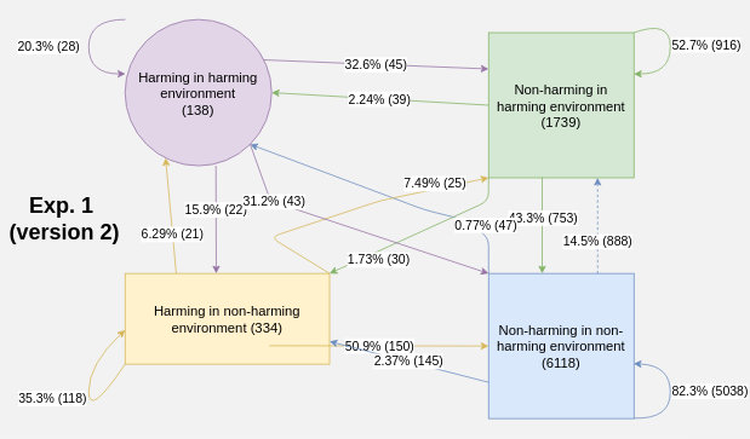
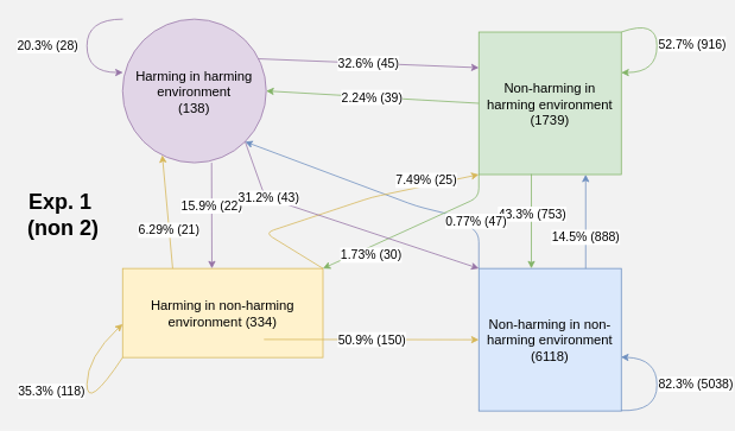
  <mxCell id="0" />
  <mxCell id="1" parent="0" />
  <mxCell id="2" value="" style="group" parent="1" vertex="1" connectable="0"><mxGeometry x="97" y="20.52" width="640" height="441.48" as="geometry" /></mxCell>
  <mxCell id="3" value="&lt;font style=&quot;font-size: 15px;&quot;&gt;Harming in harming environment &lt;br&gt;(138)&lt;/font&gt;" style="ellipse;whiteSpace=wrap;html=1;aspect=fixed;fillColor=#e1d5e7;strokeColor=#9673a6;" parent="2" vertex="1"><mxGeometry x="40" y="0.48" width="161.26" height="161.26" as="geometry" /></mxCell>
  <mxCell id="4" value="&lt;font style=&quot;font-size: 15px;&quot;&gt;Non-harming in harming environment (1739)&lt;/font&gt;" style="whiteSpace=wrap;html=1;aspect=fixed;fillColor=#d5e8d4;strokeColor=#82b366;" parent="2" vertex="1"><mxGeometry x="440" y="15" width="160" height="160" as="geometry" /></mxCell>
  <mxCell id="5" value="&lt;font style=&quot;font-size: 15px;&quot;&gt;Non-harming in non-harming environment (6118)&lt;/font&gt;" style="whiteSpace=wrap;html=1;aspect=fixed;fillColor=#dae8fc;strokeColor=#6c8ebf;" parent="2" vertex="1"><mxGeometry x="440" y="280.48" width="160" height="160" as="geometry" /></mxCell>
  <mxCell id="6" value="&lt;font style=&quot;font-size: 15px;&quot;&gt;Harming in non-harming environment (334)&lt;/font&gt;" style="whiteSpace=wrap;html=1;aspect=fixed;fillColor=#fff2cc;strokeColor=#d6b656;" parent="2" vertex="1"><mxGeometry x="40" y="280.48" width="225" height="100" as="geometry" /></mxCell>
  <mxCell id="7" value="&lt;span style=&quot;font-size: 14px;&quot;&gt;50.9% (150)&lt;/span&gt;" style="endArrow=classic;html=1;rounded=0;exitX=1;exitY=0.25;exitDx=0;exitDy=0;entryX=0;entryY=0.25;entryDx=0;entryDy=0;fillColor=#fff2cc;strokeColor=#d6b656;" parent="2" edge="1"><mxGeometry width="50" height="50" relative="1" as="geometry"><mxPoint x="198.74" y="360.165" as="sourcePoint" /><mxPoint x="440" y="360.48" as="targetPoint" /></mxGeometry></mxCell>
- <mxCell id="8" value="&lt;font style=&quot;font-size: 14px;&quot;&gt;2.37% (145)&lt;/font&gt;" style="endArrow=classic;html=1;rounded=0;exitX=0;exitY=0.75;exitDx=0;exitDy=0;entryX=1;entryY=0.75;entryDx=0;entryDy=0;fillColor=#dae8fc;strokeColor=#6c8ebf;" parent="2" source="5" target="6" edge="1"><mxGeometry x="0.003" width="50" height="50" relative="1" as="geometry"><mxPoint x="306.087" y="300.48" as="sourcePoint" /><mxPoint x="375.652" y="225.48" as="targetPoint" /><mxPoint as="offset" /></mxGeometry></mxCell>
  <mxCell id="9" value="&lt;span style=&quot;font-size: 14px;&quot;&gt;32.6% (45)&lt;/span&gt;" style="endArrow=classic;html=1;rounded=0;exitX=1;exitY=0.25;exitDx=0;exitDy=0;entryX=0;entryY=0.25;entryDx=0;entryDy=0;fillColor=#e1d5e7;strokeColor=#9673a6;" parent="2" source="3" target="4" edge="1"><mxGeometry x="-0.003" width="50" height="50" relative="1" as="geometry"><mxPoint x="197.948" y="59.923" as="sourcePoint" /><mxPoint x="440" y="59.48" as="targetPoint" /><mxPoint as="offset" /></mxGeometry></mxCell>
  <mxCell id="10" value="&lt;font style=&quot;font-size: 14px;&quot;&gt;2.24% (39)&lt;/font&gt;" style="endArrow=classic;html=1;rounded=0;exitX=0;exitY=0.5;exitDx=0;exitDy=0;entryX=1;entryY=0.5;entryDx=0;entryDy=0;fillColor=#d5e8d4;strokeColor=#82b366;" parent="2" source="4" target="3" edge="1"><mxGeometry width="50" height="50" relative="1" as="geometry"><mxPoint x="431.304" y="108.871" as="sourcePoint" /><mxPoint x="201.26" y="111.12" as="targetPoint" /></mxGeometry></mxCell>
  <mxCell id="11" value="&lt;font style=&quot;font-size: 14px;&quot;&gt;6.29% (21)&lt;/font&gt;" style="endArrow=classic;html=1;rounded=0;exitX=0.25;exitY=0;exitDx=0;exitDy=0;entryX=0.25;entryY=1;entryDx=0;entryDy=0;fillColor=#fff2cc;strokeColor=#d6b656;" parent="2" source="6" target="3" edge="1"><mxGeometry x="-0.326" width="50" height="50" relative="1" as="geometry"><mxPoint x="306.087" y="300.48" as="sourcePoint" /><mxPoint x="97.391" y="165.48" as="targetPoint" /><mxPoint as="offset" /></mxGeometry></mxCell>
- <mxCell id="12" value="&lt;font style=&quot;font-size: 14px;&quot;&gt;14.5% (888)&lt;/font&gt;" style="endArrow=classic;html=1;rounded=0;exitX=0.75;exitY=0;exitDx=0;exitDy=0;entryX=0.75;entryY=1;entryDx=0;entryDy=0;fillColor=#dae8fc;strokeColor=#6c8ebf;dashed=1;" parent="2" source="5" target="4" edge="1"><mxGeometry x="-0.336" width="50" height="50" relative="1" as="geometry"><mxPoint x="556.522" y="300.48" as="sourcePoint" /><mxPoint x="556.522" y="180.48" as="targetPoint" /><mxPoint as="offset" /></mxGeometry></mxCell>
+ <mxCell id="12" value="&lt;font style=&quot;font-size: 14px;&quot;&gt;14.5% (888)&lt;/font&gt;" style="endArrow=classic;html=1;rounded=0;exitX=0.75;exitY=0;exitDx=0;exitDy=0;entryX=0.75;entryY=1;entryDx=0;entryDy=0;fillColor=#dae8fc;strokeColor=#6c8ebf;" parent="2" source="5" target="4" edge="1"><mxGeometry x="-0.336" width="50" height="50" relative="1" as="geometry"><mxPoint x="556.522" y="300.48" as="sourcePoint" /><mxPoint x="556.522" y="180.48" as="targetPoint" /><mxPoint as="offset" /></mxGeometry></mxCell>
  <mxCell id="13" value="&lt;font style=&quot;font-size: 14px;&quot;&gt;43.3% (753)&lt;/font&gt;" style="endArrow=classic;html=1;rounded=0;exitX=0.369;exitY=0.997;exitDx=0;exitDy=0;entryX=0.5;entryY=0;entryDx=0;entryDy=0;exitPerimeter=0;fillColor=#d5e8d4;strokeColor=#82b366;" parent="2" source="4" edge="1"><mxGeometry x="-0.157" y="1" width="50" height="50" relative="1" as="geometry"><mxPoint x="499" y="160" as="sourcePoint" /><mxPoint x="499" y="280.48" as="targetPoint" /><mxPoint as="offset" /></mxGeometry></mxCell>
  <mxCell id="14" value="&lt;font style=&quot;font-size: 14px;&quot;&gt;15.9% (22)&lt;/font&gt;" style="endArrow=classic;html=1;rounded=0;entryX=0.75;entryY=0;entryDx=0;entryDy=0;exitX=0.75;exitY=1;exitDx=0;exitDy=0;fillColor=#e1d5e7;strokeColor=#9673a6;" parent="2" edge="1"><mxGeometry x="-0.179" width="50" height="50" relative="1" as="geometry"><mxPoint x="139.945" y="161.74" as="sourcePoint" /><mxPoint x="140.305" y="280.48" as="targetPoint" /><mxPoint as="offset" /></mxGeometry></mxCell>
  <mxCell id="15" value="0.77% (47)" style="endArrow=classic;html=1;fontSize=14;exitX=0;exitY=0;exitDx=0;exitDy=0;entryX=1;entryY=1;entryDx=0;entryDy=0;fillColor=#dae8fc;strokeColor=#6c8ebf;rounded=1;fontColor=#000000;" parent="2" source="5" target="3" edge="1"><mxGeometry x="-0.692" y="-9" width="50" height="50" relative="1" as="geometry"><mxPoint x="306.087" y="255.48" as="sourcePoint" /><mxPoint x="375.652" y="180.48" as="targetPoint" /><Array as="points"><mxPoint x="440" y="240.48" /><mxPoint x="410" y="220.48" /><mxPoint x="370" y="210.48" /></Array><mxPoint as="offset" /></mxGeometry></mxCell>
  <mxCell id="16" value="1.73% (30)" style="endArrow=classic;html=1;fontSize=14;exitX=0;exitY=1;exitDx=0;exitDy=0;entryX=1;entryY=0;entryDx=0;entryDy=0;fillColor=#d5e8d4;strokeColor=#82b366;rounded=1;" parent="2" source="4" target="6" edge="1"><mxGeometry x="0.495" y="9" width="50" height="50" relative="1" as="geometry"><mxPoint x="306.087" y="255.48" as="sourcePoint" /><mxPoint x="375.652" y="180.48" as="targetPoint" /><Array as="points"><mxPoint x="440" y="200.48" /></Array><mxPoint as="offset" /></mxGeometry></mxCell>
  <mxCell id="17" value="&lt;font style=&quot;font-size: 14px;&quot;&gt;35.3% (118)&lt;/font&gt;" style="curved=1;endArrow=classic;html=1;rounded=0;labelPosition=right;verticalLabelPosition=middle;align=left;verticalAlign=middle;entryX=0;entryY=0.624;entryDx=0;entryDy=0;entryPerimeter=0;exitX=0;exitY=1;exitDx=0;exitDy=0;fillColor=#fff2cc;strokeColor=#d6b656;" parent="2" source="6" target="6" edge="1"><mxGeometry x="0.0" y="79" width="50" height="50" relative="1" as="geometry"><mxPoint x="42" y="457.48" as="sourcePoint" /><mxPoint x="41.739" y="404.88" as="targetPoint" /><Array as="points"><mxPoint y="440.48" /><mxPoint y="380.48" /></Array><mxPoint as="offset" /></mxGeometry></mxCell>
  <mxCell id="18" value="&lt;font style=&quot;font-size: 14px;&quot;&gt;82.3% (5038)&lt;/font&gt;" style="curved=1;endArrow=classic;html=1;rounded=0;exitX=0;exitY=1;exitDx=0;exitDy=0;labelPosition=right;verticalLabelPosition=middle;align=left;verticalAlign=middle;entryX=0;entryY=0.667;entryDx=0;entryDy=0;entryPerimeter=0;fillColor=#dae8fc;strokeColor=#6c8ebf;" parent="2" edge="1"><mxGeometry x="0.014" width="50" height="50" relative="1" as="geometry"><mxPoint x="599.652" y="439.98" as="sourcePoint" /><mxPoint x="599.652" y="380.04" as="targetPoint" /><Array as="points"><mxPoint x="640" y="441.48" /><mxPoint x="640" y="381.48" /></Array><mxPoint as="offset" /></mxGeometry></mxCell>
  <mxCell id="19" value="7.49% (25)" style="endArrow=classic;html=1;fontSize=14;entryX=0;entryY=1;entryDx=0;entryDy=0;rounded=1;fillColor=#fff2cc;strokeColor=#d6b656;exitX=1;exitY=0;exitDx=0;exitDy=0;" parent="2" source="6" target="4" edge="1"><mxGeometry x="0.632" y="6" width="50" height="50" relative="1" as="geometry"><mxPoint x="201.256" y="280.48" as="sourcePoint" /><mxPoint x="423.864" y="160.48" as="targetPoint" /><Array as="points"><mxPoint x="200" y="240.48" /><mxPoint x="320" y="200.48" /></Array><mxPoint as="offset" /></mxGeometry></mxCell>
  <mxCell id="20" value="&lt;font style=&quot;font-size: 14px;&quot;&gt;52.7% (916)&lt;/font&gt;" style="curved=1;endArrow=classic;html=1;rounded=0;exitX=1;exitY=0;exitDx=0;exitDy=0;labelPosition=right;verticalLabelPosition=middle;align=left;verticalAlign=middle;fillColor=#d5e8d4;strokeColor=#82b366;" parent="2" source="4" edge="1"><mxGeometry width="50" height="50" relative="1" as="geometry"><mxPoint x="595.478" y="0.48" as="sourcePoint" /><mxPoint x="600" y="60.48" as="targetPoint" /><Array as="points"><mxPoint x="640" y="0.48" /><mxPoint x="640" y="60.48" /></Array><mxPoint as="offset" /></mxGeometry></mxCell>
  <mxCell id="21" value="&lt;font style=&quot;font-size: 14px;&quot;&gt;20.3% (28)&lt;/font&gt;" style="curved=1;endArrow=classic;html=1;rounded=0;exitX=0;exitY=1;exitDx=0;exitDy=0;labelPosition=right;verticalLabelPosition=middle;align=left;verticalAlign=middle;entryX=0;entryY=0.667;entryDx=0;entryDy=0;entryPerimeter=0;fillColor=#e1d5e7;strokeColor=#9673a6;" parent="2" edge="1"><mxGeometry y="-80" width="50" height="50" relative="1" as="geometry"><mxPoint x="40.348" y="0.48" as="sourcePoint" /><mxPoint x="40.348" y="60.42" as="targetPoint" /><Array as="points"><mxPoint y="0.48" /><mxPoint y="60.48" /></Array><mxPoint as="offset" /></mxGeometry></mxCell>
  <mxCell id="22" value="31.2% (43)" style="endArrow=classic;html=1;fontSize=14;entryX=0;entryY=0;entryDx=0;entryDy=0;fillColor=#e1d5e7;strokeColor=#9673a6;exitX=1;exitY=1;exitDx=0;exitDy=0;rounded=1;" parent="2" source="3" target="5" edge="1"><mxGeometry x="-0.561" width="50" height="50" relative="1" as="geometry"><mxPoint x="208.696" y="180.48" as="sourcePoint" /><mxPoint x="375.652" y="180.48" as="targetPoint" /><Array as="points"><mxPoint x="200" y="200.48" /></Array><mxPoint as="offset" /></mxGeometry></mxCell>
- <mxCell id="23" value="Exp. 1&amp;nbsp;&lt;br&gt;(version 2)" style="text;strokeColor=none;fillColor=none;html=1;fontSize=24;fontStyle=1;verticalAlign=middle;align=center;" parent="1" vertex="1"><mxGeometry x="20" y="221.26" width="100" height="40" as="geometry" /></mxCell>
+ <mxCell id="23" value="Exp. 1&amp;nbsp;&lt;br&gt;(non 2)" style="text;strokeColor=none;fillColor=none;html=1;fontSize=24;fontStyle=1;verticalAlign=middle;align=center;" parent="1" vertex="1"><mxGeometry x="20" y="221.26" width="100" height="40" as="geometry" /></mxCell>
